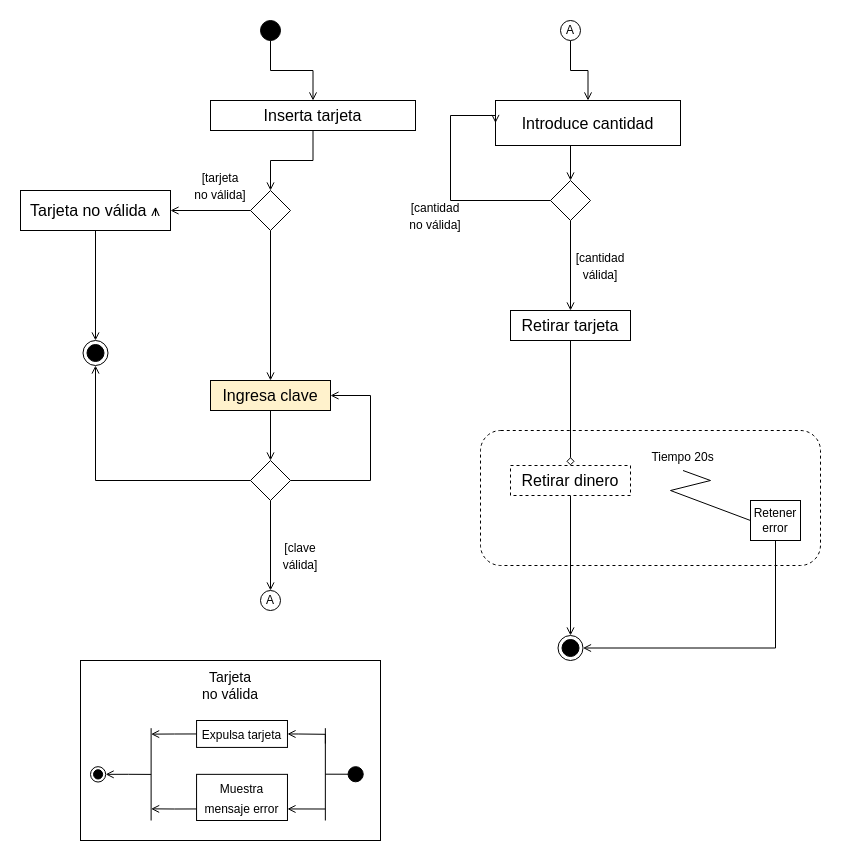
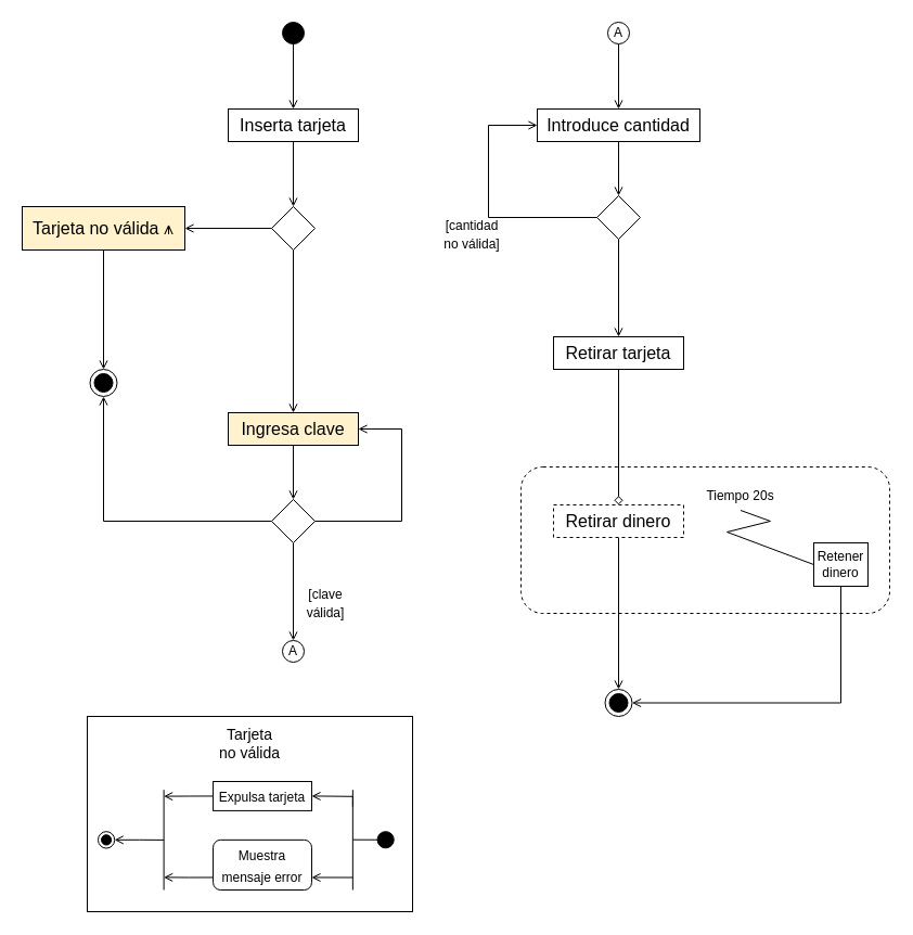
  <mxCell id="0" />
  <mxCell id="1" parent="0" />
  <mxCell id="2" value="" style="ellipse;whiteSpace=wrap;html=1;aspect=fixed;fillColor=#000000;" vertex="1" parent="1"><mxGeometry x="260" y="20" width="20" height="20" as="geometry" /></mxCell>
  <mxCell id="3" style="edgeStyle=orthogonalEdgeStyle;rounded=0;orthogonalLoop=1;jettySize=auto;html=1;exitX=0.5;exitY=0;exitDx=0;exitDy=0;entryX=0.5;entryY=1;entryDx=0;entryDy=0;fontSize=16;endArrow=none;endFill=0;startArrow=open;startFill=0;" edge="1" parent="1" source="5" target="2"><mxGeometry relative="1" as="geometry" /></mxCell>
  <mxCell id="4" style="edgeStyle=orthogonalEdgeStyle;rounded=0;orthogonalLoop=1;jettySize=auto;html=1;exitX=0.5;exitY=1;exitDx=0;exitDy=0;entryX=0.5;entryY=0;entryDx=0;entryDy=0;fontSize=14;startArrow=none;startFill=0;endArrow=open;endFill=0;endSize=6;strokeWidth=1;" edge="1" parent="1" source="5" target="24"><mxGeometry relative="1" as="geometry" /></mxCell>
- <mxCell id="5" value="&lt;font style=&quot;font-size: 16px&quot;&gt;Inserta tarjeta&lt;/font&gt;" style="rounded=0;whiteSpace=wrap;html=1;fillColor=#FFFFFF;" vertex="1" parent="1"><mxGeometry x="210" y="100" width="205" height="30" as="geometry" /></mxCell>
+ <mxCell id="5" value="&lt;font style=&quot;font-size: 16px&quot;&gt;Inserta tarjeta&lt;/font&gt;" style="rounded=0;whiteSpace=wrap;html=1;fillColor=#FFFFFF;" vertex="1" parent="1"><mxGeometry x="210" y="100" width="120" height="30" as="geometry" /></mxCell>
  <mxCell id="6" value="" style="group" vertex="1" connectable="0" parent="1"><mxGeometry x="80" y="660" width="300" height="180" as="geometry" /></mxCell>
  <mxCell id="7" value="" style="rounded=0;whiteSpace=wrap;html=1;fontSize=16;fillColor=none;" vertex="1" parent="6"><mxGeometry width="300" height="180" as="geometry" /></mxCell>
  <mxCell id="8" value="" style="group" vertex="1" connectable="0" parent="6"><mxGeometry x="10" y="60" width="272.73" height="100" as="geometry" /></mxCell>
  <mxCell id="9" style="edgeStyle=orthogonalEdgeStyle;rounded=0;orthogonalLoop=1;jettySize=auto;html=1;exitX=1;exitY=0.75;exitDx=0;exitDy=0;fontSize=14;startArrow=open;startFill=0;endArrow=none;endFill=0;endSize=10;strokeWidth=1;" edge="1" parent="8" source="11"><mxGeometry relative="1" as="geometry"><mxPoint x="234.851" y="88.504" as="targetPoint" /></mxGeometry></mxCell>
  <mxCell id="10" style="edgeStyle=orthogonalEdgeStyle;rounded=0;orthogonalLoop=1;jettySize=auto;html=1;exitX=0;exitY=0.75;exitDx=0;exitDy=0;fontSize=14;startArrow=none;startFill=0;endArrow=open;endFill=0;endSize=6;strokeWidth=1;" edge="1" parent="8" source="11"><mxGeometry relative="1" as="geometry"><mxPoint x="60.607" y="88.352" as="targetPoint" /></mxGeometry></mxCell>
- <mxCell id="11" value="&lt;font style=&quot;font-size: 12px&quot;&gt;Muestra mensaje error&lt;/font&gt;" style="rounded=0;whiteSpace=wrap;html=1;fontSize=16;fillColor=default;container=1;" vertex="1" parent="8"><mxGeometry x="106.062" y="53.846" width="90.91" height="46.154" as="geometry" /></mxCell>
+ <mxCell id="11" value="&lt;font style=&quot;font-size: 12px&quot;&gt;Muestra mensaje error&lt;/font&gt;" style="whiteSpace=wrap;html=1;fontSize=16;fillColor=default;container=1;rounded=1;" vertex="1" parent="8"><mxGeometry x="106.062" y="53.846" width="90.91" height="46.154" as="geometry" /></mxCell>
  <mxCell id="12" style="edgeStyle=orthogonalEdgeStyle;rounded=0;orthogonalLoop=1;jettySize=auto;html=1;exitX=1;exitY=0.5;exitDx=0;exitDy=0;fontSize=14;startArrow=open;startFill=0;endArrow=none;endFill=0;endSize=10;strokeWidth=1;" edge="1" parent="8" source="14"><mxGeometry relative="1" as="geometry"><mxPoint x="234.851" y="23.077" as="targetPoint" /><Array as="points"><mxPoint x="208.335" y="13.846" /><mxPoint x="234.851" y="13.846" /></Array></mxGeometry></mxCell>
  <mxCell id="13" style="edgeStyle=orthogonalEdgeStyle;rounded=0;orthogonalLoop=1;jettySize=auto;html=1;exitX=0;exitY=0.5;exitDx=0;exitDy=0;fontSize=14;startArrow=none;startFill=0;endArrow=open;endFill=0;endSize=6;strokeWidth=1;" edge="1" parent="8" source="14"><mxGeometry relative="1" as="geometry"><mxPoint x="60.607" y="13.626" as="targetPoint" /></mxGeometry></mxCell>
  <mxCell id="14" value="&lt;font style=&quot;font-size: 12px&quot;&gt;Expulsa tarjeta&lt;/font&gt;" style="rounded=0;whiteSpace=wrap;html=1;fontSize=16;fillColor=default;" vertex="1" parent="8"><mxGeometry x="106.062" width="90.91" height="26.923" as="geometry" /></mxCell>
  <mxCell id="15" style="edgeStyle=orthogonalEdgeStyle;rounded=0;orthogonalLoop=1;jettySize=auto;html=1;exitX=0;exitY=0.5;exitDx=0;exitDy=0;fontSize=14;startArrow=none;startFill=0;endArrow=none;endFill=0;endSize=10;strokeWidth=1;" edge="1" parent="8" source="16"><mxGeometry relative="1" as="geometry"><mxPoint x="234.851" y="54.0" as="targetPoint" /></mxGeometry></mxCell>
  <mxCell id="16" value="" style="ellipse;whiteSpace=wrap;html=1;aspect=fixed;fillColor=#000000;" vertex="1" parent="8"><mxGeometry x="257.578" y="46.154" width="15.152" height="15.152" as="geometry" /></mxCell>
  <mxCell id="17" value="" style="endArrow=none;html=1;rounded=0;fontSize=16;endSize=10;strokeWidth=1;" edge="1" parent="8"><mxGeometry width="50" height="50" relative="1" as="geometry"><mxPoint x="234.851" y="100" as="sourcePoint" /><mxPoint x="234.851" y="7.692" as="targetPoint" /></mxGeometry></mxCell>
  <mxCell id="18" value="" style="endArrow=none;html=1;rounded=0;fontSize=16;endSize=10;strokeWidth=1;" edge="1" parent="8"><mxGeometry width="50" height="50" relative="1" as="geometry"><mxPoint x="60.607" y="100" as="sourcePoint" /><mxPoint x="60.607" y="7.692" as="targetPoint" /></mxGeometry></mxCell>
  <mxCell id="19" style="edgeStyle=orthogonalEdgeStyle;rounded=0;orthogonalLoop=1;jettySize=auto;html=1;exitX=1;exitY=0.5;exitDx=0;exitDy=0;fontSize=14;startArrow=open;startFill=0;endArrow=none;endFill=0;endSize=6;strokeWidth=1;" edge="1" parent="8" source="20"><mxGeometry relative="1" as="geometry"><mxPoint x="60.607" y="53.919" as="targetPoint" /></mxGeometry></mxCell>
  <mxCell id="20" value="" style="ellipse;html=1;shape=endState;fillColor=#000000;strokeColor=#000000;fontSize=14;" vertex="1" parent="8"><mxGeometry y="46.154" width="15.152" height="15.385" as="geometry" /></mxCell>
  <mxCell id="21" value="&lt;font style=&quot;font-size: 14px&quot;&gt;Tarjeta no válida&lt;/font&gt;" style="text;html=1;strokeColor=none;fillColor=none;align=center;verticalAlign=middle;whiteSpace=wrap;rounded=0;fontSize=12;" vertex="1" parent="6"><mxGeometry x="120" y="10" width="60" height="30" as="geometry" /></mxCell>
  <mxCell id="22" style="edgeStyle=orthogonalEdgeStyle;rounded=0;orthogonalLoop=1;jettySize=auto;html=1;exitX=0.5;exitY=1;exitDx=0;exitDy=0;entryX=0.5;entryY=0;entryDx=0;entryDy=0;fontSize=14;startArrow=none;startFill=0;endArrow=open;endFill=0;endSize=6;strokeWidth=1;" edge="1" parent="1" source="24" target="26"><mxGeometry relative="1" as="geometry" /></mxCell>
  <mxCell id="23" style="edgeStyle=orthogonalEdgeStyle;rounded=0;orthogonalLoop=1;jettySize=auto;html=1;exitX=0;exitY=0.5;exitDx=0;exitDy=0;entryX=1;entryY=0.5;entryDx=0;entryDy=0;fontSize=12;startArrow=none;startFill=0;endArrow=open;endFill=0;endSize=6;strokeWidth=1;" edge="1" parent="1" source="24" target="28"><mxGeometry relative="1" as="geometry" /></mxCell>
  <mxCell id="24" value="" style="rhombus;whiteSpace=wrap;html=1;fontSize=14;strokeColor=#000000;fillColor=default;" vertex="1" parent="1"><mxGeometry x="250" y="190" width="40" height="40" as="geometry" /></mxCell>
  <mxCell id="25" style="edgeStyle=orthogonalEdgeStyle;rounded=0;orthogonalLoop=1;jettySize=auto;html=1;exitX=0.5;exitY=1;exitDx=0;exitDy=0;entryX=0.5;entryY=0;entryDx=0;entryDy=0;fontSize=12;startArrow=none;startFill=0;endArrow=open;endFill=0;endSize=6;strokeWidth=1;" edge="1" parent="1" source="26" target="34"><mxGeometry relative="1" as="geometry" /></mxCell>
  <mxCell id="26" value="&lt;font style=&quot;font-size: 16px&quot;&gt;Ingresa clave&lt;/font&gt;" style="rounded=0;whiteSpace=wrap;html=1;fillColor=#fff2cc;" vertex="1" parent="1"><mxGeometry x="210" y="380" width="120" height="30" as="geometry" /></mxCell>
  <mxCell id="27" style="edgeStyle=orthogonalEdgeStyle;rounded=0;orthogonalLoop=1;jettySize=auto;html=1;exitX=0.5;exitY=1;exitDx=0;exitDy=0;entryX=0.5;entryY=0;entryDx=0;entryDy=0;fontSize=12;startArrow=none;startFill=0;endArrow=open;endFill=0;endSize=6;strokeWidth=1;" edge="1" parent="1" source="28" target="30"><mxGeometry relative="1" as="geometry" /></mxCell>
- <mxCell id="28" value="&lt;font style=&quot;font-size: 16px&quot;&gt;Tarjeta no válida ⩚&lt;br&gt;&lt;/font&gt;" style="rounded=0;whiteSpace=wrap;html=1;fillColor=#FFFFFF;" vertex="1" parent="1"><mxGeometry x="20" y="190" width="150" height="40" as="geometry" /></mxCell>
- <mxCell id="29" value="&lt;font style=&quot;font-size: 12px&quot;&gt;[tarjeta&lt;br&gt;no válida]&lt;/font&gt;" style="text;html=1;strokeColor=none;fillColor=none;align=center;verticalAlign=middle;whiteSpace=wrap;rounded=0;fontSize=14;" vertex="1" parent="1"><mxGeometry x="190" y="170" width="60" height="30" as="geometry" /></mxCell>
+ <mxCell id="28" value="&lt;font style=&quot;font-size: 16px&quot;&gt;Tarjeta no válida ⩚&lt;br&gt;&lt;/font&gt;" style="rounded=0;whiteSpace=wrap;html=1;fillColor=#fff2cc;" vertex="1" parent="1"><mxGeometry x="20" y="190" width="150" height="40" as="geometry" /></mxCell>
  <mxCell id="30" value="" style="ellipse;html=1;shape=endState;fillColor=#000000;strokeColor=#000000;fontSize=12;" vertex="1" parent="1"><mxGeometry x="82.5" y="340" width="25" height="25" as="geometry" /></mxCell>
  <mxCell id="31" style="edgeStyle=orthogonalEdgeStyle;rounded=0;orthogonalLoop=1;jettySize=auto;html=1;exitX=0;exitY=0.5;exitDx=0;exitDy=0;entryX=0.5;entryY=1;entryDx=0;entryDy=0;fontSize=12;startArrow=none;startFill=0;endArrow=open;endFill=0;endSize=6;strokeWidth=1;" edge="1" parent="1" source="34" target="30"><mxGeometry relative="1" as="geometry" /></mxCell>
  <mxCell id="32" style="edgeStyle=orthogonalEdgeStyle;rounded=0;orthogonalLoop=1;jettySize=auto;html=1;exitX=0.5;exitY=1;exitDx=0;exitDy=0;entryX=0.5;entryY=0;entryDx=0;entryDy=0;fontSize=12;startArrow=none;startFill=0;endArrow=open;endFill=0;endSize=6;strokeWidth=1;" edge="1" parent="1" source="34" target="35"><mxGeometry relative="1" as="geometry" /></mxCell>
  <mxCell id="33" style="edgeStyle=orthogonalEdgeStyle;rounded=0;orthogonalLoop=1;jettySize=auto;html=1;exitX=1;exitY=0.5;exitDx=0;exitDy=0;entryX=1;entryY=0.5;entryDx=0;entryDy=0;fontSize=12;startArrow=none;startFill=0;endArrow=open;endFill=0;endSize=6;strokeWidth=1;" edge="1" parent="1" source="34" target="26"><mxGeometry relative="1" as="geometry"><Array as="points"><mxPoint x="370" y="480" /><mxPoint x="370" y="395" /></Array></mxGeometry></mxCell>
  <mxCell id="34" value="" style="rhombus;whiteSpace=wrap;html=1;fontSize=14;strokeColor=#000000;fillColor=default;" vertex="1" parent="1"><mxGeometry x="250" y="460" width="40" height="40" as="geometry" /></mxCell>
  <mxCell id="35" value="A" style="ellipse;whiteSpace=wrap;html=1;aspect=fixed;fillColor=#FFFFFF;" vertex="1" parent="1"><mxGeometry x="260" y="590" width="20" height="20" as="geometry" /></mxCell>
  <mxCell id="36" value="&lt;font style=&quot;font-size: 12px&quot;&gt;[clave &lt;br&gt;válida]&lt;/font&gt;" style="text;html=1;strokeColor=none;fillColor=none;align=center;verticalAlign=middle;whiteSpace=wrap;rounded=0;fontSize=14;" vertex="1" parent="1"><mxGeometry x="270" y="540" width="60" height="30" as="geometry" /></mxCell>
  <mxCell id="37" style="edgeStyle=orthogonalEdgeStyle;rounded=0;orthogonalLoop=1;jettySize=auto;html=1;exitX=0.5;exitY=1;exitDx=0;exitDy=0;fontSize=16;startArrow=none;startFill=0;endArrow=open;endFill=0;endSize=6;strokeWidth=1;" edge="1" parent="1" source="38" target="40"><mxGeometry relative="1" as="geometry" /></mxCell>
  <mxCell id="38" value="A" style="ellipse;whiteSpace=wrap;html=1;aspect=fixed;fillColor=#FFFFFF;" vertex="1" parent="1"><mxGeometry x="560" y="20" width="20" height="20" as="geometry" /></mxCell>
  <mxCell id="39" style="edgeStyle=orthogonalEdgeStyle;rounded=0;orthogonalLoop=1;jettySize=auto;html=1;exitX=0.5;exitY=1;exitDx=0;exitDy=0;entryX=0.5;entryY=0;entryDx=0;entryDy=0;fontSize=16;startArrow=none;startFill=0;endArrow=open;endFill=0;endSize=6;strokeWidth=1;" edge="1" parent="1" source="40" target="43"><mxGeometry relative="1" as="geometry" /></mxCell>
- <mxCell id="40" value="&lt;font style=&quot;font-size: 16px&quot;&gt;Introduce cantidad&lt;/font&gt;" style="rounded=0;whiteSpace=wrap;html=1;fillColor=#FFFFFF;" vertex="1" parent="1"><mxGeometry x="495" y="100" width="185" height="45" as="geometry" /></mxCell>
+ <mxCell id="40" value="&lt;font style=&quot;font-size: 16px&quot;&gt;Introduce cantidad&lt;/font&gt;" style="rounded=0;whiteSpace=wrap;html=1;fillColor=#FFFFFF;" vertex="1" parent="1"><mxGeometry x="495" y="100" width="150" height="30" as="geometry" /></mxCell>
  <mxCell id="41" style="edgeStyle=orthogonalEdgeStyle;rounded=0;orthogonalLoop=1;jettySize=auto;html=1;exitX=0;exitY=0.5;exitDx=0;exitDy=0;entryX=0;entryY=0.5;entryDx=0;entryDy=0;fontSize=16;startArrow=none;startFill=0;endArrow=open;endFill=0;endSize=6;strokeWidth=1;" edge="1" parent="1" source="43" target="40"><mxGeometry relative="1" as="geometry"><Array as="points"><mxPoint x="450" y="200" /><mxPoint x="450" y="115" /></Array></mxGeometry></mxCell>
  <mxCell id="42" style="edgeStyle=orthogonalEdgeStyle;rounded=0;orthogonalLoop=1;jettySize=auto;html=1;exitX=0.5;exitY=1;exitDx=0;exitDy=0;entryX=0.5;entryY=0;entryDx=0;entryDy=0;fontSize=16;startArrow=none;startFill=0;endArrow=open;endFill=0;endSize=6;strokeWidth=1;" edge="1" parent="1" source="43" target="46"><mxGeometry relative="1" as="geometry" /></mxCell>
  <mxCell id="43" value="" style="rhombus;whiteSpace=wrap;html=1;fontSize=14;strokeColor=#000000;fillColor=default;" vertex="1" parent="1"><mxGeometry x="550" y="180" width="40" height="40" as="geometry" /></mxCell>
  <mxCell id="44" value="&lt;font style=&quot;font-size: 12px&quot;&gt;[cantidad no válida]&lt;/font&gt;" style="text;html=1;strokeColor=none;fillColor=none;align=center;verticalAlign=middle;whiteSpace=wrap;rounded=0;fontSize=14;" vertex="1" parent="1"><mxGeometry x="405" y="200" width="60" height="30" as="geometry" /></mxCell>
  <mxCell id="45" style="edgeStyle=orthogonalEdgeStyle;rounded=0;orthogonalLoop=1;jettySize=auto;html=1;exitX=0.5;exitY=1;exitDx=0;exitDy=0;entryX=0.5;entryY=0;entryDx=0;entryDy=0;fontSize=16;startArrow=none;startFill=0;endArrow=diamond;endFill=0;endSize=6;strokeWidth=1;" edge="1" parent="1" source="46" target="49"><mxGeometry relative="1" as="geometry" /></mxCell>
  <mxCell id="46" value="&lt;font style=&quot;font-size: 16px&quot;&gt;Retirar tarjeta&lt;/font&gt;" style="rounded=0;whiteSpace=wrap;html=1;fillColor=#FFFFFF;" vertex="1" parent="1"><mxGeometry x="510" y="310" width="120" height="30" as="geometry" /></mxCell>
- <mxCell id="47" value="&lt;font style=&quot;font-size: 12px&quot;&gt;[cantidad válida]&lt;/font&gt;" style="text;html=1;strokeColor=none;fillColor=none;align=center;verticalAlign=middle;whiteSpace=wrap;rounded=0;fontSize=14;" vertex="1" parent="1"><mxGeometry x="570" y="250" width="60" height="30" as="geometry" /></mxCell>
  <mxCell id="48" style="edgeStyle=orthogonalEdgeStyle;rounded=0;orthogonalLoop=1;jettySize=auto;html=1;exitX=0.5;exitY=1;exitDx=0;exitDy=0;entryX=0.5;entryY=0;entryDx=0;entryDy=0;fontSize=12;startArrow=none;startFill=0;endArrow=open;endFill=0;endSize=6;strokeWidth=1;" edge="1" parent="1" source="49" target="55"><mxGeometry relative="1" as="geometry" /></mxCell>
  <mxCell id="49" value="&lt;font style=&quot;font-size: 16px&quot;&gt;Retirar dinero&lt;/font&gt;" style="rounded=0;whiteSpace=wrap;html=1;fillColor=#FFFFFF;dashed=1;" vertex="1" parent="1"><mxGeometry x="510" y="465" width="120" height="30" as="geometry" /></mxCell>
  <mxCell id="50" value="" style="rounded=1;whiteSpace=wrap;html=1;fontSize=16;strokeColor=#000000;fillColor=none;dashed=1;" vertex="1" parent="1"><mxGeometry x="480" y="430" width="340" height="135" as="geometry" /></mxCell>
  <mxCell id="51" value="&lt;font style=&quot;font-size: 12px&quot;&gt;Tiempo 20s&lt;/font&gt;" style="text;html=1;strokeColor=none;fillColor=none;align=center;verticalAlign=middle;whiteSpace=wrap;rounded=0;dashed=1;fontSize=16;" vertex="1" parent="1"><mxGeometry x="640" y="440" width="85" height="30" as="geometry" /></mxCell>
  <mxCell id="52" style="edgeStyle=orthogonalEdgeStyle;rounded=0;orthogonalLoop=1;jettySize=auto;html=1;exitX=0.5;exitY=1;exitDx=0;exitDy=0;entryX=1;entryY=0.5;entryDx=0;entryDy=0;fontSize=12;startArrow=none;startFill=0;endArrow=open;endFill=0;endSize=6;strokeWidth=1;" edge="1" parent="1" source="53" target="55"><mxGeometry relative="1" as="geometry" /></mxCell>
- <mxCell id="53" value="Retener error" style="rounded=0;whiteSpace=wrap;html=1;fontSize=12;strokeColor=#000000;fillColor=default;" vertex="1" parent="1"><mxGeometry x="750" y="500" width="50" height="40" as="geometry" /></mxCell>
+ <mxCell id="53" value="Retener dinero" style="rounded=0;whiteSpace=wrap;html=1;fontSize=12;strokeColor=#000000;fillColor=default;" vertex="1" parent="1"><mxGeometry x="750" y="500" width="50" height="40" as="geometry" /></mxCell>
  <mxCell id="54" value="" style="endArrow=none;html=1;rounded=0;fontSize=12;endSize=6;strokeWidth=1;exitX=0.5;exitY=1;exitDx=0;exitDy=0;entryX=0;entryY=0.5;entryDx=0;entryDy=0;" edge="1" parent="1" source="51" target="53"><mxGeometry width="50" height="50" relative="1" as="geometry"><mxPoint x="560" y="750" as="sourcePoint" /><mxPoint x="610" y="700" as="targetPoint" /><Array as="points"><mxPoint x="710" y="480" /><mxPoint x="670" y="490" /></Array></mxGeometry></mxCell>
  <mxCell id="55" value="" style="ellipse;html=1;shape=endState;fillColor=#000000;strokeColor=#000000;fontSize=12;" vertex="1" parent="1"><mxGeometry x="557.5" y="635" width="25" height="25" as="geometry" /></mxCell>
